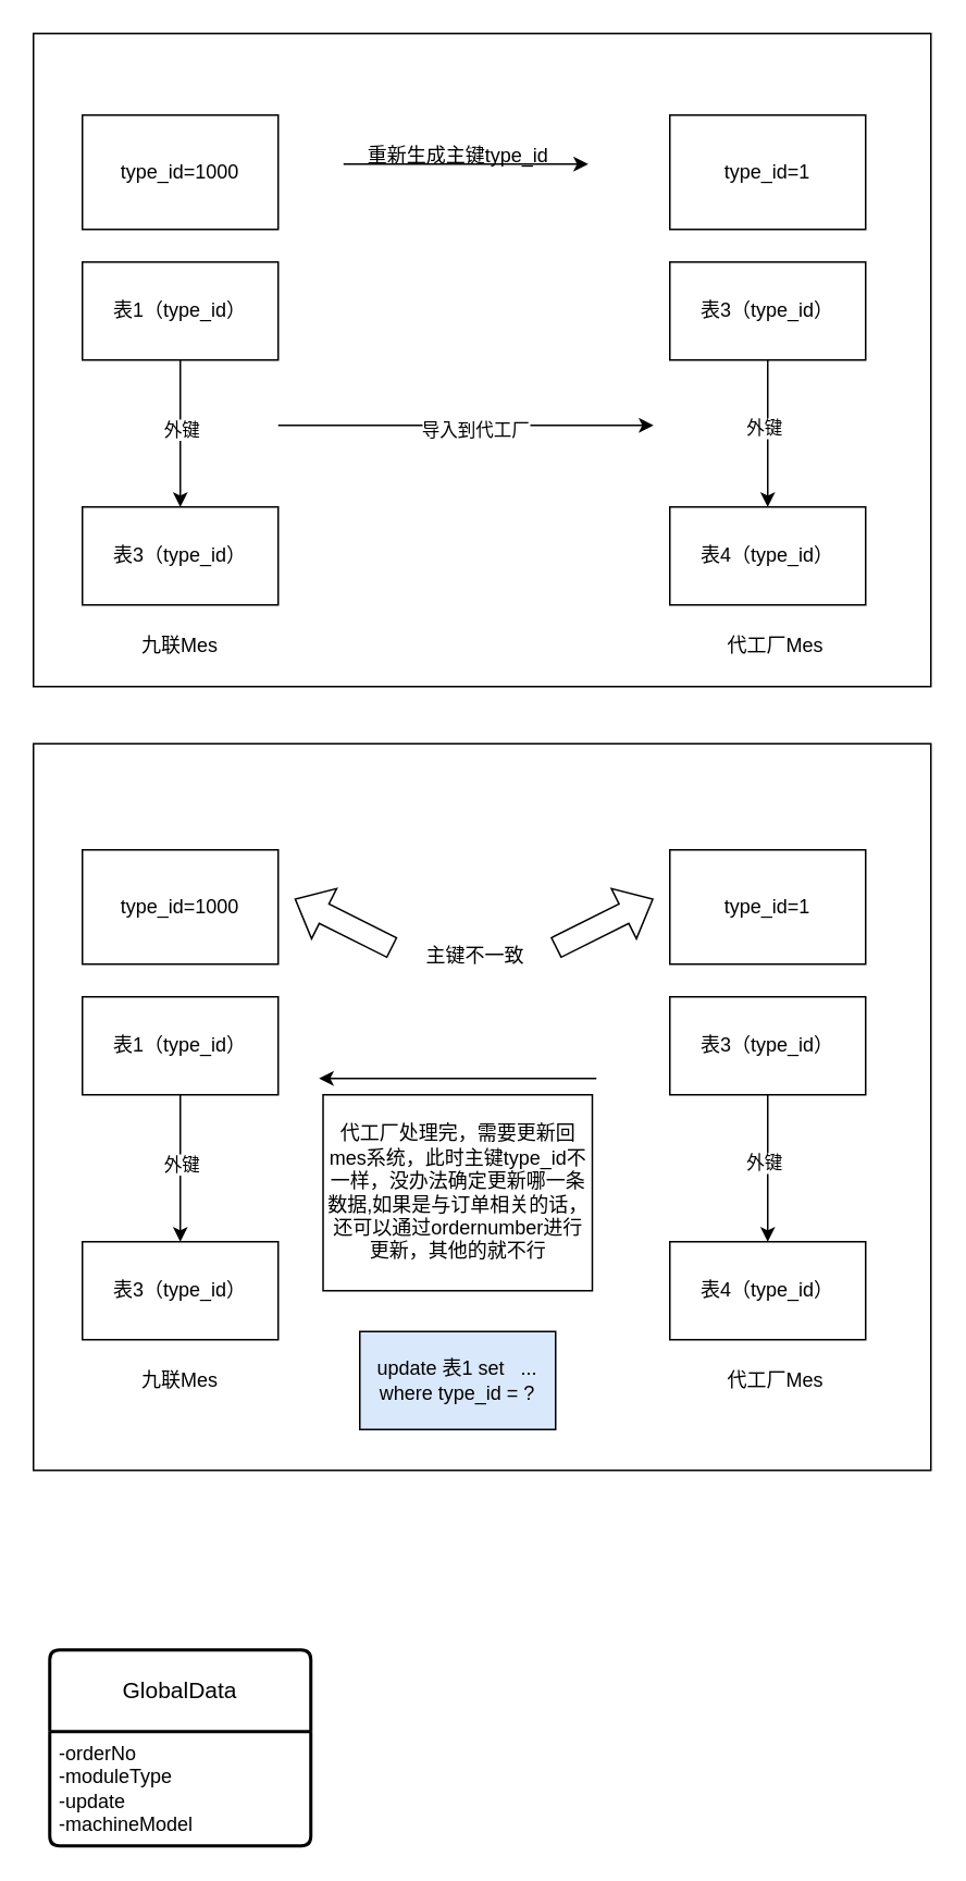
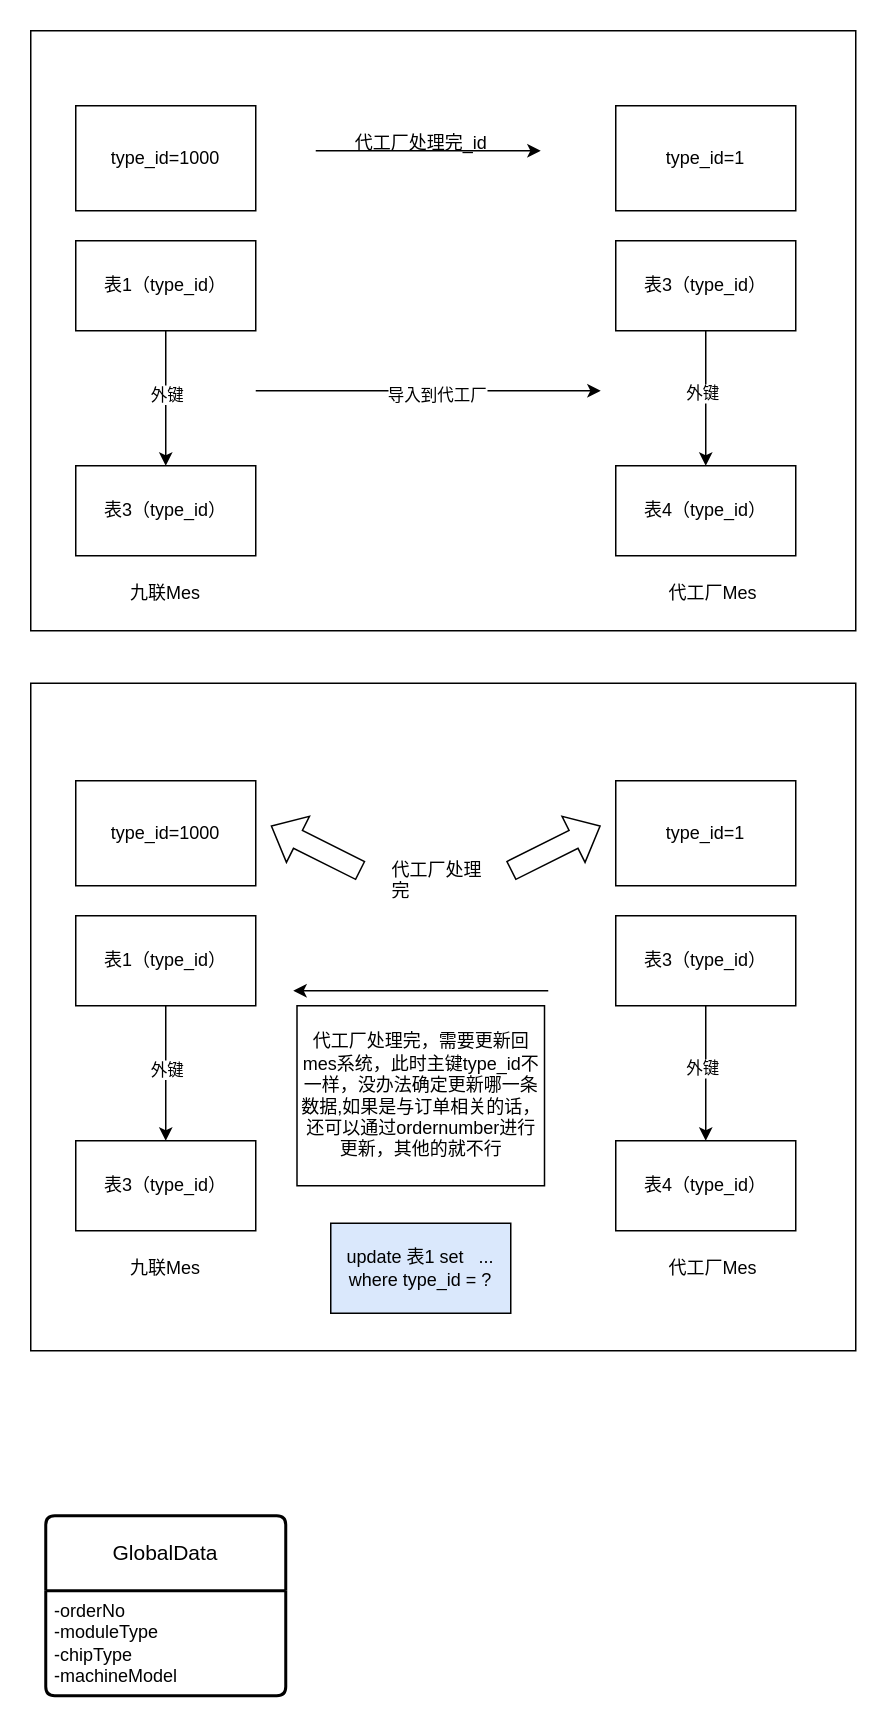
  <mxCell id="0" />
  <mxCell id="1" parent="0" />
  <mxCell id="2" value="" style="rounded=0;whiteSpace=wrap;html=1;" parent="1" vertex="1"><mxGeometry x="20" y="455" width="550" height="445" as="geometry" /></mxCell>
  <mxCell id="3" value="" style="rounded=0;whiteSpace=wrap;html=1;" parent="1" vertex="1"><mxGeometry x="20" y="20" width="550" height="400" as="geometry" /></mxCell>
  <mxCell id="4" style="edgeStyle=orthogonalEdgeStyle;rounded=0;orthogonalLoop=1;jettySize=auto;html=1;entryX=0.5;entryY=0;entryDx=0;entryDy=0;" parent="1" source="6" target="7" edge="1"><mxGeometry relative="1" as="geometry" /></mxCell>
  <mxCell id="5" value="外键" style="edgeLabel;html=1;align=center;verticalAlign=middle;resizable=0;points=[];" parent="4" vertex="1" connectable="0"><mxGeometry x="-0.067" relative="1" as="geometry"><mxPoint as="offset" /></mxGeometry></mxCell>
  <mxCell id="6" value="表1（type_id）" style="rounded=0;whiteSpace=wrap;html=1;" parent="1" vertex="1"><mxGeometry x="50" y="160" width="120" height="60" as="geometry" /></mxCell>
  <mxCell id="7" value="表3（type_id）" style="rounded=0;whiteSpace=wrap;html=1;" parent="1" vertex="1"><mxGeometry x="50" y="310" width="120" height="60" as="geometry" /></mxCell>
  <mxCell id="8" style="edgeStyle=orthogonalEdgeStyle;rounded=0;orthogonalLoop=1;jettySize=auto;html=1;entryX=0.5;entryY=0;entryDx=0;entryDy=0;" parent="1" source="10" target="11" edge="1"><mxGeometry relative="1" as="geometry" /></mxCell>
  <mxCell id="9" value="外键" style="edgeLabel;html=1;align=center;verticalAlign=middle;resizable=0;points=[];" parent="8" vertex="1" connectable="0"><mxGeometry x="-0.085" y="-3" relative="1" as="geometry"><mxPoint as="offset" /></mxGeometry></mxCell>
  <mxCell id="10" value="表3（type_id）" style="rounded=0;whiteSpace=wrap;html=1;" parent="1" vertex="1"><mxGeometry x="410" y="160" width="120" height="60" as="geometry" /></mxCell>
  <mxCell id="11" value="表4（type_id）" style="rounded=0;whiteSpace=wrap;html=1;" parent="1" vertex="1"><mxGeometry x="410" y="310" width="120" height="60" as="geometry" /></mxCell>
  <mxCell id="12" value="" style="endArrow=classic;html=1;rounded=0;" parent="1" edge="1"><mxGeometry width="50" height="50" relative="1" as="geometry"><mxPoint x="170" y="260" as="sourcePoint" /><mxPoint x="400" y="260" as="targetPoint" /></mxGeometry></mxCell>
  <mxCell id="13" value="导入到代工厂" style="edgeLabel;html=1;align=center;verticalAlign=middle;resizable=0;points=[];" parent="12" vertex="1" connectable="0"><mxGeometry x="0.045" y="-2" relative="1" as="geometry"><mxPoint as="offset" /></mxGeometry></mxCell>
  <mxCell id="14" value="type_id=1000" style="rounded=0;whiteSpace=wrap;html=1;" parent="1" vertex="1"><mxGeometry x="50" y="70" width="120" height="70" as="geometry" /></mxCell>
  <mxCell id="15" value="type_id=1" style="rounded=0;whiteSpace=wrap;html=1;" parent="1" vertex="1"><mxGeometry x="410" y="70" width="120" height="70" as="geometry" /></mxCell>
  <mxCell id="16" value="" style="endArrow=classic;html=1;rounded=0;" parent="1" edge="1"><mxGeometry width="50" height="50" relative="1" as="geometry"><mxPoint x="210" y="100" as="sourcePoint" /><mxPoint x="360" y="100" as="targetPoint" /></mxGeometry></mxCell>
- <mxCell id="17" value="重新生成主键type_id" style="text;html=1;align=center;verticalAlign=middle;resizable=0;points=[];autosize=1;strokeColor=none;fillColor=none;" parent="1" vertex="1"><mxGeometry x="215" y="80" width="130" height="30" as="geometry" /></mxCell>
+ <mxCell id="17" value="代工厂处理完_id" style="text;html=1;align=center;verticalAlign=middle;resizable=0;points=[];autosize=1;strokeColor=none;fillColor=none;" parent="1" vertex="1"><mxGeometry x="215" y="80" width="130" height="30" as="geometry" /></mxCell>
  <mxCell id="18" style="edgeStyle=orthogonalEdgeStyle;rounded=0;orthogonalLoop=1;jettySize=auto;html=1;entryX=0.5;entryY=0;entryDx=0;entryDy=0;" parent="1" source="20" target="21" edge="1"><mxGeometry relative="1" as="geometry" /></mxCell>
  <mxCell id="19" value="外键" style="edgeLabel;html=1;align=center;verticalAlign=middle;resizable=0;points=[];" parent="18" vertex="1" connectable="0"><mxGeometry x="-0.067" relative="1" as="geometry"><mxPoint as="offset" /></mxGeometry></mxCell>
  <mxCell id="20" value="表1（type_id）" style="rounded=0;whiteSpace=wrap;html=1;" parent="1" vertex="1"><mxGeometry x="50" y="610" width="120" height="60" as="geometry" /></mxCell>
  <mxCell id="21" value="表3（type_id）" style="rounded=0;whiteSpace=wrap;html=1;" parent="1" vertex="1"><mxGeometry x="50" y="760" width="120" height="60" as="geometry" /></mxCell>
  <mxCell id="22" style="edgeStyle=orthogonalEdgeStyle;rounded=0;orthogonalLoop=1;jettySize=auto;html=1;entryX=0.5;entryY=0;entryDx=0;entryDy=0;" parent="1" source="24" target="25" edge="1"><mxGeometry relative="1" as="geometry" /></mxCell>
  <mxCell id="23" value="外键" style="edgeLabel;html=1;align=center;verticalAlign=middle;resizable=0;points=[];" parent="22" vertex="1" connectable="0"><mxGeometry x="-0.085" y="-3" relative="1" as="geometry"><mxPoint as="offset" /></mxGeometry></mxCell>
  <mxCell id="24" value="表3（type_id）" style="rounded=0;whiteSpace=wrap;html=1;" parent="1" vertex="1"><mxGeometry x="410" y="610" width="120" height="60" as="geometry" /></mxCell>
  <mxCell id="25" value="表4（type_id）" style="rounded=0;whiteSpace=wrap;html=1;" parent="1" vertex="1"><mxGeometry x="410" y="760" width="120" height="60" as="geometry" /></mxCell>
  <mxCell id="26" value="type_id=1000" style="rounded=0;whiteSpace=wrap;html=1;" parent="1" vertex="1"><mxGeometry x="50" y="520" width="120" height="70" as="geometry" /></mxCell>
  <mxCell id="27" value="type_id=1" style="rounded=0;whiteSpace=wrap;html=1;" parent="1" vertex="1"><mxGeometry x="410" y="520" width="120" height="70" as="geometry" /></mxCell>
  <mxCell id="28" value="" style="endArrow=classic;html=1;rounded=0;entryX=0.327;entryY=0.425;entryDx=0;entryDy=0;entryPerimeter=0;" parent="1" edge="1"><mxGeometry width="50" height="50" relative="1" as="geometry"><mxPoint x="365" y="660" as="sourcePoint" /><mxPoint x="195" y="660" as="targetPoint" /></mxGeometry></mxCell>
  <mxCell id="29" value="代工厂处理完，需要更新回mes系统，此时主键type_id不一样，没办法确定更新哪一条数据,如果是与订单相关的话，还可以通过ordernumber进行更新，其他的就不行" style="rounded=0;whiteSpace=wrap;html=1;" parent="1" vertex="1"><mxGeometry x="197.5" y="670" width="165" height="120" as="geometry" /></mxCell>
  <mxCell id="30" value="九联Mes" style="text;html=1;strokeColor=none;fillColor=none;align=center;verticalAlign=middle;whiteSpace=wrap;rounded=0;" parent="1" vertex="1"><mxGeometry x="80" y="380" width="60" height="30" as="geometry" /></mxCell>
  <mxCell id="31" value="代工厂Mes" style="text;html=1;strokeColor=none;fillColor=none;align=center;verticalAlign=middle;whiteSpace=wrap;rounded=0;" parent="1" vertex="1"><mxGeometry x="440" y="380" width="70" height="30" as="geometry" /></mxCell>
  <mxCell id="32" value="九联Mes" style="text;html=1;strokeColor=none;fillColor=none;align=center;verticalAlign=middle;whiteSpace=wrap;rounded=0;" parent="1" vertex="1"><mxGeometry x="80" y="830" width="60" height="30" as="geometry" /></mxCell>
  <mxCell id="33" value="代工厂Mes" style="text;html=1;strokeColor=none;fillColor=none;align=center;verticalAlign=middle;whiteSpace=wrap;rounded=0;" parent="1" vertex="1"><mxGeometry x="440" y="830" width="70" height="30" as="geometry" /></mxCell>
  <mxCell id="34" value="" style="shape=flexArrow;endArrow=classic;html=1;rounded=0;width=13.333;endSize=6.258;" parent="1" edge="1"><mxGeometry width="50" height="50" relative="1" as="geometry"><mxPoint x="340" y="580" as="sourcePoint" /><mxPoint x="400" y="550" as="targetPoint" /></mxGeometry></mxCell>
  <mxCell id="35" value="" style="shape=flexArrow;endArrow=classic;html=1;rounded=0;width=13.333;endSize=6.258;" parent="1" edge="1"><mxGeometry width="50" height="50" relative="1" as="geometry"><mxPoint x="240" y="580" as="sourcePoint" /><mxPoint x="180" y="550" as="targetPoint" /></mxGeometry></mxCell>
- <mxCell id="36" value="主键不一致" style="text;strokeColor=none;fillColor=none;align=left;verticalAlign=middle;spacingLeft=4;spacingRight=4;overflow=hidden;points=[[0,0.5],[1,0.5]];portConstraint=eastwest;rotatable=0;whiteSpace=wrap;html=1;" parent="1" vertex="1"><mxGeometry x="255" y="570" width="80" height="30" as="geometry" /></mxCell>
+ <mxCell id="36" value="代工厂处理完" style="text;strokeColor=none;fillColor=none;align=left;verticalAlign=middle;spacingLeft=4;spacingRight=4;overflow=hidden;points=[[0,0.5],[1,0.5]];portConstraint=eastwest;rotatable=0;whiteSpace=wrap;html=1;" parent="1" vertex="1"><mxGeometry x="255" y="570" width="80" height="30" as="geometry" /></mxCell>
  <mxCell id="37" value="update 表1 set&amp;nbsp; &amp;nbsp;... where type_id = ?" style="rounded=0;whiteSpace=wrap;html=1;fillColor=#dae8fc;" parent="1" vertex="1"><mxGeometry x="220" y="815" width="120" height="60" as="geometry" /></mxCell>
  <mxCell id="38" value="GlobalData" style="swimlane;childLayout=stackLayout;horizontal=1;startSize=50;horizontalStack=0;rounded=1;fontSize=14;fontStyle=0;strokeWidth=2;resizeParent=0;resizeLast=1;shadow=0;dashed=0;align=center;arcSize=4;whiteSpace=wrap;html=1;" vertex="1" parent="1"><mxGeometry x="30" y="1010" width="160" height="120" as="geometry" /></mxCell>
- <mxCell id="39" value="-orderNo&lt;br&gt;-moduleType&lt;br&gt;-update&lt;br&gt;-machineModel" style="align=left;strokeColor=none;fillColor=none;spacingLeft=4;fontSize=12;verticalAlign=top;resizable=0;rotatable=0;part=1;html=1;" vertex="1" parent="38"><mxGeometry y="50" width="160" height="70" as="geometry" /></mxCell>
+ <mxCell id="39" value="-orderNo&lt;br&gt;-moduleType&lt;br&gt;-chipType&lt;br&gt;-machineModel" style="align=left;strokeColor=none;fillColor=none;spacingLeft=4;fontSize=12;verticalAlign=top;resizable=0;rotatable=0;part=1;html=1;" vertex="1" parent="38"><mxGeometry y="50" width="160" height="70" as="geometry" /></mxCell>
